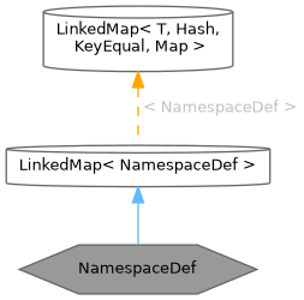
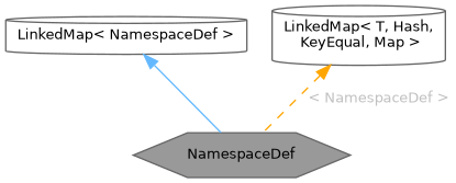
  digraph {
    node [color=gray40 fillcolor=white fontname=Helvetica fontsize=10 shape=cylinder style=filled]
    edge [dir=back fontname=Helvetica fontsize=10 labelfontname=Helvetica labelfontsize=10]
    n1 [fillcolor=grey60 fontcolor=black height=0.2 label=NamespaceDef shape=hexagon width=0.4]
    n2 [height=0.2 label="LinkedMap\< NamespaceDef \>" width=0.4]
    n3 [height=0.2 label="LinkedMap\< T, Hash,\l KeyEqual, Map \>" width=0.4]
    n2 -> n1 [color=steelblue1 style=solid]
-   n3 -> n2 [color=orange fontcolor=grey label=" \< NamespaceDef \>" style=dashed]
+   n3 -> n1 [color=orange fontcolor=grey label=" \< NamespaceDef \>" style=dashed]
  }
